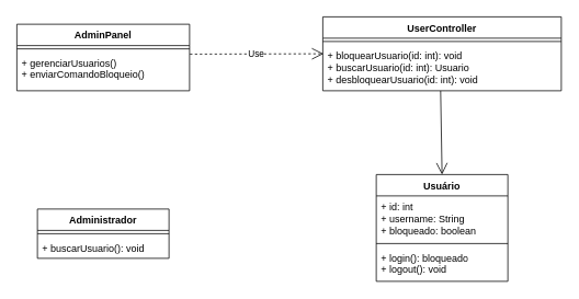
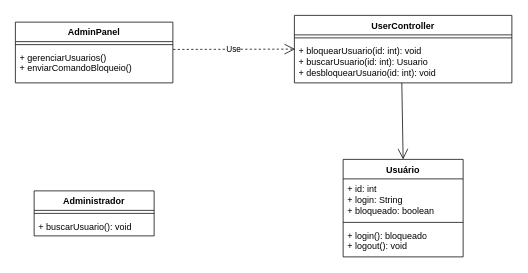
  <mxCell id="0" />
  <mxCell id="1" parent="0" />
  <mxCell id="2" value="Usuário" style="swimlane;fontStyle=1;align=center;verticalAlign=top;childLayout=stackLayout;horizontal=1;startSize=26;horizontalStack=0;resizeParent=1;resizeParentMax=0;resizeLast=0;collapsible=1;marginBottom=0;whiteSpace=wrap;html=1;" parent="1" vertex="1"><mxGeometry x="457" y="212" width="160" height="130" as="geometry" /></mxCell>
- <mxCell id="3" value="+ id: int&lt;div&gt;+ username: String&lt;/div&gt;&lt;div&gt;+ bloqueado: boolean&lt;/div&gt;" style="text;strokeColor=none;fillColor=none;align=left;verticalAlign=top;spacingLeft=4;spacingRight=4;overflow=hidden;rotatable=0;points=[[0,0.5],[1,0.5]];portConstraint=eastwest;whiteSpace=wrap;html=1;" parent="2" vertex="1"><mxGeometry y="26" width="160" height="54" as="geometry" /></mxCell>
+ <mxCell id="3" value="+ id: int&lt;div&gt;+ login: String&lt;/div&gt;&lt;div&gt;+ bloqueado: boolean&lt;/div&gt;" style="text;strokeColor=none;fillColor=none;align=left;verticalAlign=top;spacingLeft=4;spacingRight=4;overflow=hidden;rotatable=0;points=[[0,0.5],[1,0.5]];portConstraint=eastwest;whiteSpace=wrap;html=1;" parent="2" vertex="1"><mxGeometry y="26" width="160" height="54" as="geometry" /></mxCell>
  <mxCell id="4" value="" style="line;strokeWidth=1;fillColor=none;align=left;verticalAlign=middle;spacingTop=-1;spacingLeft=3;spacingRight=3;rotatable=0;labelPosition=right;points=[];portConstraint=eastwest;strokeColor=inherit;" parent="2" vertex="1"><mxGeometry y="80" width="160" height="8" as="geometry" /></mxCell>
  <mxCell id="5" value="+ login(): bloqueado&lt;div&gt;+ logout(): void&lt;/div&gt;" style="text;strokeColor=none;fillColor=none;align=left;verticalAlign=top;spacingLeft=4;spacingRight=4;overflow=hidden;rotatable=0;points=[[0,0.5],[1,0.5]];portConstraint=eastwest;whiteSpace=wrap;html=1;" parent="2" vertex="1"><mxGeometry y="88" width="160" height="42" as="geometry" /></mxCell>
  <mxCell id="6" value="Administrador" style="swimlane;fontStyle=1;align=center;verticalAlign=top;childLayout=stackLayout;horizontal=1;startSize=26;horizontalStack=0;resizeParent=1;resizeParentMax=0;resizeLast=0;collapsible=1;marginBottom=0;whiteSpace=wrap;html=1;" parent="1" vertex="1"><mxGeometry x="45" y="254" width="160" height="60" as="geometry" /></mxCell>
  <mxCell id="7" value="" style="line;strokeWidth=1;fillColor=none;align=left;verticalAlign=middle;spacingTop=-1;spacingLeft=3;spacingRight=3;rotatable=0;labelPosition=right;points=[];portConstraint=eastwest;strokeColor=inherit;" parent="6" vertex="1"><mxGeometry y="26" width="160" height="8" as="geometry" /></mxCell>
  <mxCell id="8" value="+ buscarUsuario(): void" style="text;strokeColor=none;fillColor=none;align=left;verticalAlign=top;spacingLeft=4;spacingRight=4;overflow=hidden;rotatable=0;points=[[0,0.5],[1,0.5]];portConstraint=eastwest;whiteSpace=wrap;html=1;" parent="6" vertex="1"><mxGeometry y="34" width="160" height="26" as="geometry" /></mxCell>
  <mxCell id="9" value="UserController" style="swimlane;fontStyle=1;align=center;verticalAlign=top;childLayout=stackLayout;horizontal=1;startSize=26;horizontalStack=0;resizeParent=1;resizeParentMax=0;resizeLast=0;collapsible=1;marginBottom=0;whiteSpace=wrap;html=1;" parent="1" vertex="1"><mxGeometry x="392" y="20" width="290" height="90" as="geometry" /></mxCell>
  <mxCell id="10" value="" style="line;strokeWidth=1;fillColor=none;align=left;verticalAlign=middle;spacingTop=-1;spacingLeft=3;spacingRight=3;rotatable=0;labelPosition=right;points=[];portConstraint=eastwest;strokeColor=inherit;" parent="9" vertex="1"><mxGeometry y="26" width="290" height="8" as="geometry" /></mxCell>
  <mxCell id="11" value="&lt;div&gt;+ bloquearUsuario(id: int): void&lt;div&gt;+ buscarUsuario(id: int): Usuario&lt;/div&gt;&lt;/div&gt;&lt;div&gt;+ desbloquearUsuario(id: int): void&lt;/div&gt;" style="text;strokeColor=none;fillColor=none;align=left;verticalAlign=top;spacingLeft=4;spacingRight=4;overflow=hidden;rotatable=0;points=[[0,0.5],[1,0.5]];portConstraint=eastwest;whiteSpace=wrap;html=1;" parent="9" vertex="1"><mxGeometry y="34" width="290" height="56" as="geometry" /></mxCell>
  <mxCell id="12" value="AdminPanel" style="swimlane;fontStyle=1;align=center;verticalAlign=top;childLayout=stackLayout;horizontal=1;startSize=26;horizontalStack=0;resizeParent=1;resizeParentMax=0;resizeLast=0;collapsible=1;marginBottom=0;whiteSpace=wrap;html=1;" parent="1" vertex="1"><mxGeometry x="20" y="29" width="210" height="81" as="geometry" /></mxCell>
  <mxCell id="13" value="" style="line;strokeWidth=1;fillColor=none;align=left;verticalAlign=middle;spacingTop=-1;spacingLeft=3;spacingRight=3;rotatable=0;labelPosition=right;points=[];portConstraint=eastwest;strokeColor=inherit;" parent="12" vertex="1"><mxGeometry y="26" width="210" height="8" as="geometry" /></mxCell>
  <mxCell id="14" value="+ gerenciarUsuarios()&lt;div&gt;+ enviarComandoBloqueio()&lt;/div&gt;" style="text;strokeColor=none;fillColor=none;align=left;verticalAlign=top;spacingLeft=4;spacingRight=4;overflow=hidden;rotatable=0;points=[[0,0.5],[1,0.5]];portConstraint=eastwest;whiteSpace=wrap;html=1;" parent="12" vertex="1"><mxGeometry y="34" width="210" height="47" as="geometry" /></mxCell>
  <mxCell id="15" value="Use" style="endArrow=open;endSize=12;dashed=1;html=1;rounded=0;exitX=1.002;exitY=0.051;exitDx=0;exitDy=0;exitPerimeter=0;entryX=0.003;entryY=0.196;entryDx=0;entryDy=0;entryPerimeter=0;" parent="1" source="14" target="11" edge="1"><mxGeometry x="-0.006" width="160" relative="1" as="geometry"><mxPoint x="579" y="44" as="sourcePoint" /><mxPoint x="739" y="44" as="targetPoint" /><mxPoint as="offset" /></mxGeometry></mxCell>
  <mxCell id="16" value="" style="endArrow=open;endFill=1;endSize=12;html=1;rounded=0;exitX=0.494;exitY=1.002;exitDx=0;exitDy=0;exitPerimeter=0;entryX=0.5;entryY=0;entryDx=0;entryDy=0;" parent="1" source="11" target="2" edge="1"><mxGeometry width="160" relative="1" as="geometry"><mxPoint x="489" y="284" as="sourcePoint" /><mxPoint x="649" y="284" as="targetPoint" /></mxGeometry></mxCell>
